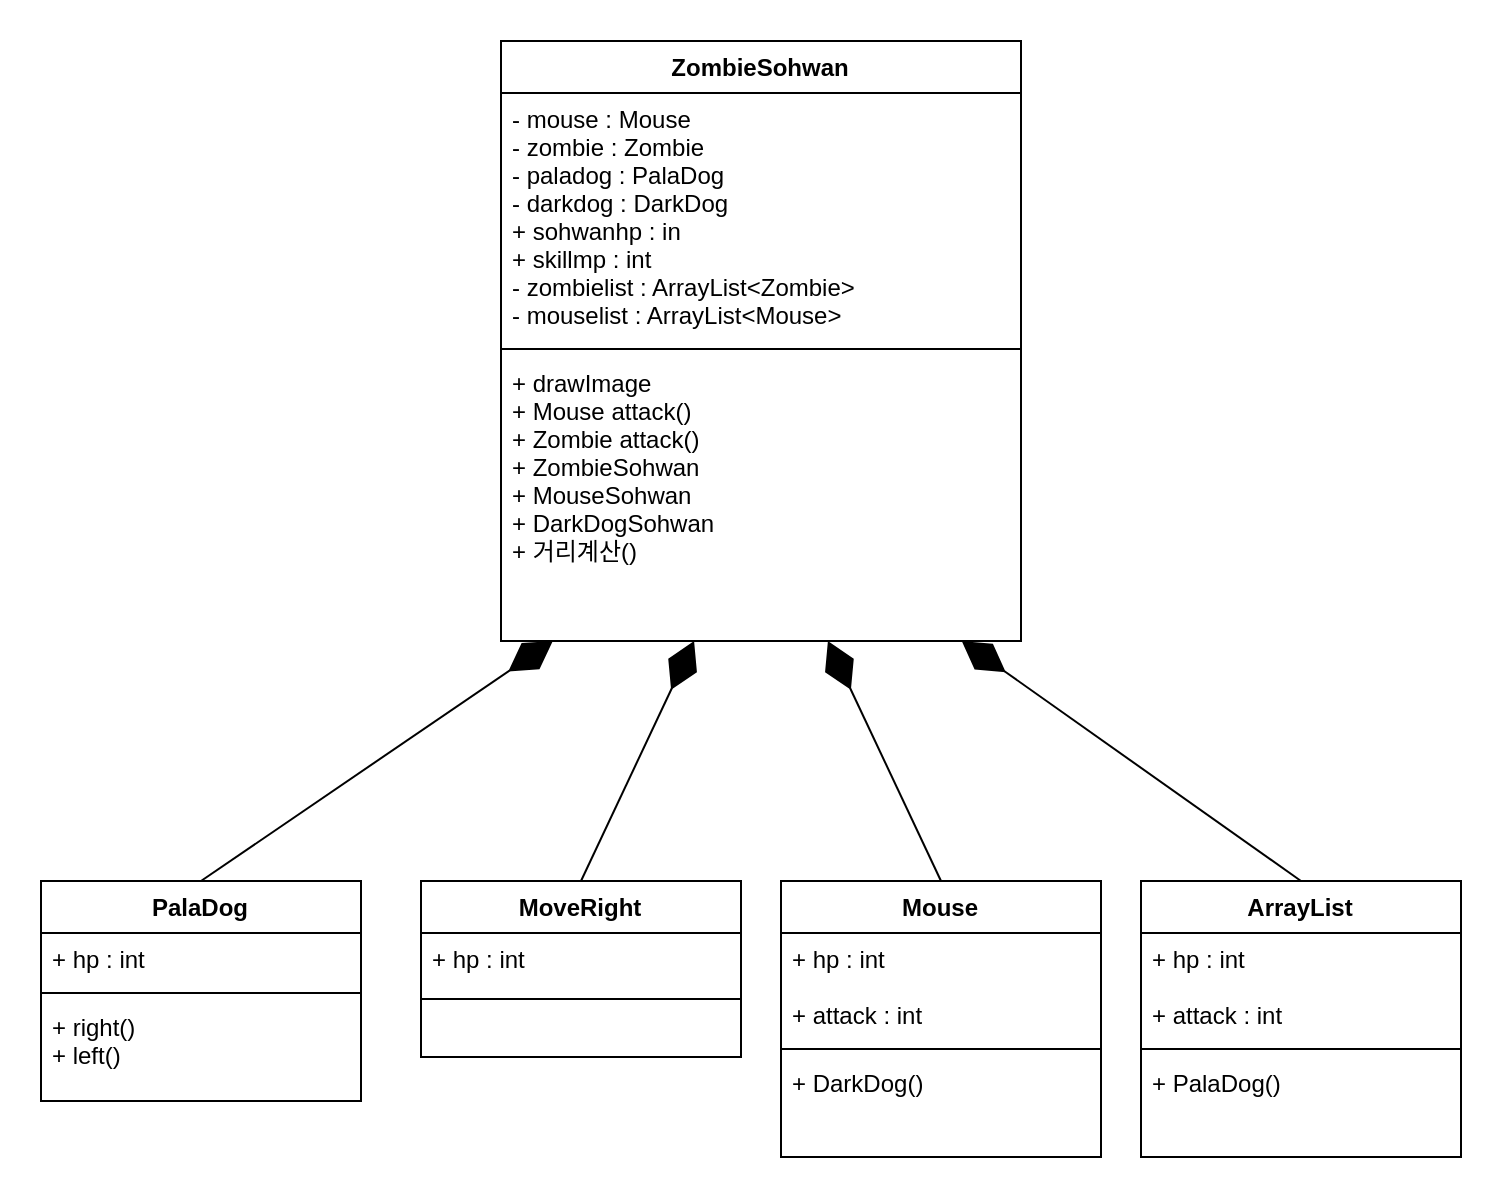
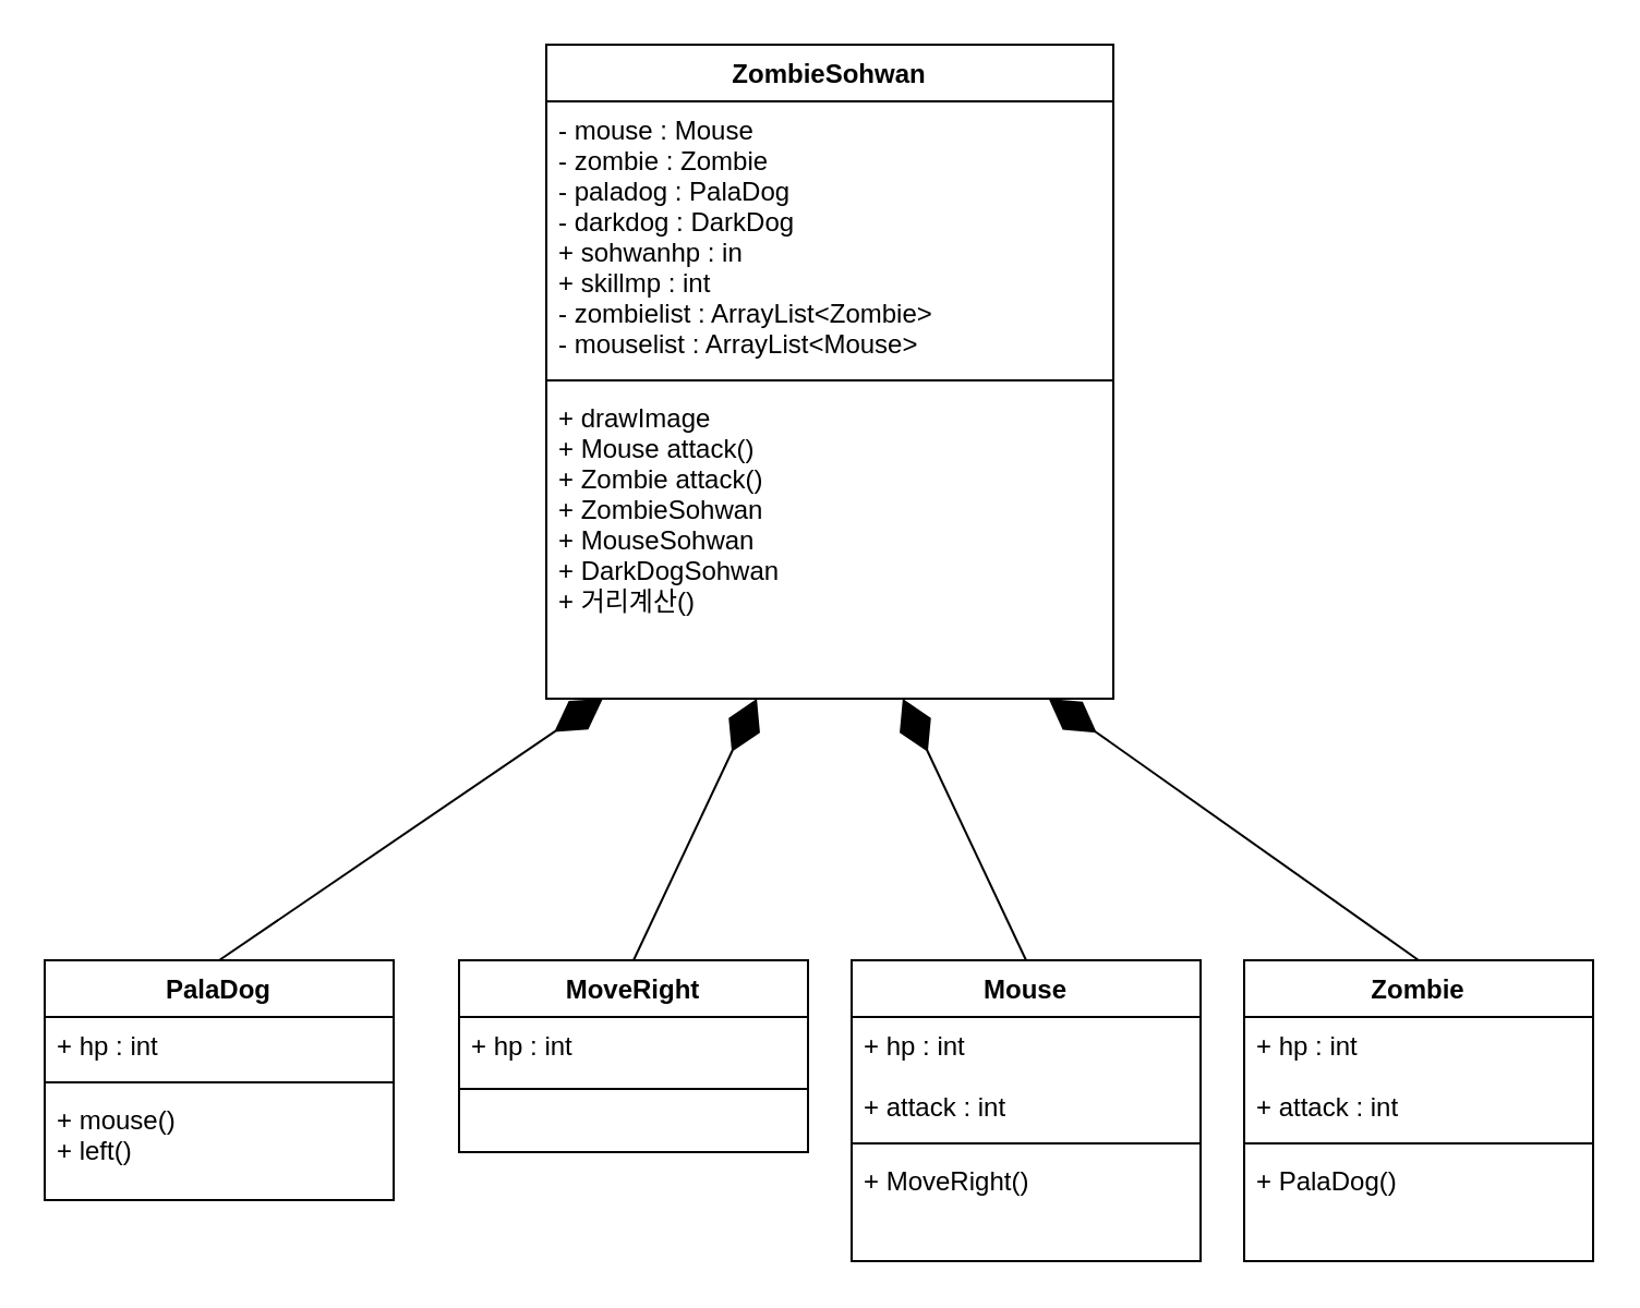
  <mxCell id="0" />
  <mxCell id="1" parent="0" />
  <mxCell id="2" value="ZombieSohwan" style="swimlane;fontStyle=1;align=center;verticalAlign=top;childLayout=stackLayout;horizontal=1;startSize=26;horizontalStack=0;resizeParent=1;resizeParentMax=0;resizeLast=0;collapsible=1;marginBottom=0;" vertex="1" parent="1"><mxGeometry x="250" y="20" width="260" height="300" as="geometry"><mxRectangle x="240" y="130" width="100" height="26" as="alternateBounds" /></mxGeometry></mxCell>
  <mxCell id="3" value="- mouse : Mouse &#10;- zombie : Zombie&#10;- paladog : PalaDog&#10;- darkdog : DarkDog&#10;+ sohwanhp : in&#10;+ skillmp : int&#10;- zombielist : ArrayList&lt;Zombie&gt;&#10;- mouselist : ArrayList&lt;Mouse&gt;&#10;" style="text;strokeColor=none;fillColor=none;align=left;verticalAlign=top;spacingLeft=4;spacingRight=4;overflow=hidden;rotatable=0;points=[[0,0.5],[1,0.5]];portConstraint=eastwest;" vertex="1" parent="2"><mxGeometry y="26" width="260" height="124" as="geometry" /></mxCell>
  <mxCell id="4" value="" style="line;strokeWidth=1;fillColor=none;align=left;verticalAlign=middle;spacingTop=-1;spacingLeft=3;spacingRight=3;rotatable=0;labelPosition=right;points=[];portConstraint=eastwest;" vertex="1" parent="2"><mxGeometry y="150" width="260" height="8" as="geometry" /></mxCell>
  <mxCell id="5" value="+ drawImage&#10;+ Mouse attack()&#10;+ Zombie attack()&#10;+ ZombieSohwan&#10;+ MouseSohwan&#10;+ DarkDogSohwan&#10;+ 거리계산()" style="text;strokeColor=none;fillColor=none;align=left;verticalAlign=top;spacingLeft=4;spacingRight=4;overflow=hidden;rotatable=0;points=[[0,0.5],[1,0.5]];portConstraint=eastwest;" vertex="1" parent="2"><mxGeometry y="158" width="260" height="142" as="geometry" /></mxCell>
  <mxCell id="6" value="PalaDog" style="swimlane;fontStyle=1;align=center;verticalAlign=top;childLayout=stackLayout;horizontal=1;startSize=26;horizontalStack=0;resizeParent=1;resizeParentMax=0;resizeLast=0;collapsible=1;marginBottom=0;" vertex="1" parent="1"><mxGeometry x="20" y="440" width="160" height="110" as="geometry" /></mxCell>
  <mxCell id="7" value="+ hp : int" style="text;strokeColor=none;fillColor=none;align=left;verticalAlign=top;spacingLeft=4;spacingRight=4;overflow=hidden;rotatable=0;points=[[0,0.5],[1,0.5]];portConstraint=eastwest;" vertex="1" parent="6"><mxGeometry y="26" width="160" height="26" as="geometry" /></mxCell>
  <mxCell id="8" value="" style="line;strokeWidth=1;fillColor=none;align=left;verticalAlign=middle;spacingTop=-1;spacingLeft=3;spacingRight=3;rotatable=0;labelPosition=right;points=[];portConstraint=eastwest;" vertex="1" parent="6"><mxGeometry y="52" width="160" height="8" as="geometry" /></mxCell>
- <mxCell id="9" value="+ right()&#10;+ left()" style="text;strokeColor=none;fillColor=none;align=left;verticalAlign=top;spacingLeft=4;spacingRight=4;overflow=hidden;rotatable=0;points=[[0,0.5],[1,0.5]];portConstraint=eastwest;" vertex="1" parent="6"><mxGeometry y="60" width="160" height="50" as="geometry" /></mxCell>
+ <mxCell id="9" value="+ mouse()&#10;+ left()" style="text;strokeColor=none;fillColor=none;align=left;verticalAlign=top;spacingLeft=4;spacingRight=4;overflow=hidden;rotatable=0;points=[[0,0.5],[1,0.5]];portConstraint=eastwest;" vertex="1" parent="6"><mxGeometry y="60" width="160" height="50" as="geometry" /></mxCell>
  <mxCell id="10" value="MoveRight" style="swimlane;fontStyle=1;align=center;verticalAlign=top;childLayout=stackLayout;horizontal=1;startSize=26;horizontalStack=0;resizeParent=1;resizeParentMax=0;resizeLast=0;collapsible=1;marginBottom=0;" vertex="1" parent="1"><mxGeometry x="210" y="440" width="160" height="88" as="geometry" /></mxCell>
  <mxCell id="11" value="+ hp : int" style="text;strokeColor=none;fillColor=none;align=left;verticalAlign=top;spacingLeft=4;spacingRight=4;overflow=hidden;rotatable=0;points=[[0,0.5],[1,0.5]];portConstraint=eastwest;" vertex="1" parent="10"><mxGeometry y="26" width="160" height="4" as="geometry" /></mxCell>
  <mxCell id="12" value="" style="line;strokeWidth=1;fillColor=none;align=left;verticalAlign=middle;spacingTop=-1;spacingLeft=3;spacingRight=3;rotatable=0;labelPosition=right;points=[];portConstraint=eastwest;" vertex="1" parent="10"><mxGeometry y="30" width="160" height="58" as="geometry" /></mxCell>
  <mxCell id="13" value="Mouse" style="swimlane;fontStyle=1;align=center;verticalAlign=top;childLayout=stackLayout;horizontal=1;startSize=26;horizontalStack=0;resizeParent=1;resizeParentMax=0;resizeLast=0;collapsible=1;marginBottom=0;" vertex="1" parent="1"><mxGeometry x="390" y="440" width="160" height="138" as="geometry" /></mxCell>
  <mxCell id="14" value="+ hp : int&#10;&#10;+ attack : int" style="text;strokeColor=none;fillColor=none;align=left;verticalAlign=top;spacingLeft=4;spacingRight=4;overflow=hidden;rotatable=0;points=[[0,0.5],[1,0.5]];portConstraint=eastwest;" vertex="1" parent="13"><mxGeometry y="26" width="160" height="54" as="geometry" /></mxCell>
  <mxCell id="15" value="" style="line;strokeWidth=1;fillColor=none;align=left;verticalAlign=middle;spacingTop=-1;spacingLeft=3;spacingRight=3;rotatable=0;labelPosition=right;points=[];portConstraint=eastwest;" vertex="1" parent="13"><mxGeometry y="80" width="160" height="8" as="geometry" /></mxCell>
- <mxCell id="16" value="+ DarkDog()" style="text;strokeColor=none;fillColor=none;align=left;verticalAlign=top;spacingLeft=4;spacingRight=4;overflow=hidden;rotatable=0;points=[[0,0.5],[1,0.5]];portConstraint=eastwest;" vertex="1" parent="13"><mxGeometry y="88" width="160" height="50" as="geometry" /></mxCell>
- <mxCell id="17" value="ArrayList" style="swimlane;fontStyle=1;align=center;verticalAlign=top;childLayout=stackLayout;horizontal=1;startSize=26;horizontalStack=0;resizeParent=1;resizeParentMax=0;resizeLast=0;collapsible=1;marginBottom=0;" vertex="1" parent="1"><mxGeometry x="570" y="440" width="160" height="138" as="geometry" /></mxCell>
+ <mxCell id="16" value="+ MoveRight()" style="text;strokeColor=none;fillColor=none;align=left;verticalAlign=top;spacingLeft=4;spacingRight=4;overflow=hidden;rotatable=0;points=[[0,0.5],[1,0.5]];portConstraint=eastwest;" vertex="1" parent="13"><mxGeometry y="88" width="160" height="50" as="geometry" /></mxCell>
+ <mxCell id="17" value="Zombie" style="swimlane;fontStyle=1;align=center;verticalAlign=top;childLayout=stackLayout;horizontal=1;startSize=26;horizontalStack=0;resizeParent=1;resizeParentMax=0;resizeLast=0;collapsible=1;marginBottom=0;" vertex="1" parent="1"><mxGeometry x="570" y="440" width="160" height="138" as="geometry" /></mxCell>
  <mxCell id="18" value="+ hp : int&#10;&#10;+ attack : int" style="text;strokeColor=none;fillColor=none;align=left;verticalAlign=top;spacingLeft=4;spacingRight=4;overflow=hidden;rotatable=0;points=[[0,0.5],[1,0.5]];portConstraint=eastwest;" vertex="1" parent="17"><mxGeometry y="26" width="160" height="54" as="geometry" /></mxCell>
  <mxCell id="19" value="" style="line;strokeWidth=1;fillColor=none;align=left;verticalAlign=middle;spacingTop=-1;spacingLeft=3;spacingRight=3;rotatable=0;labelPosition=right;points=[];portConstraint=eastwest;" vertex="1" parent="17"><mxGeometry y="80" width="160" height="8" as="geometry" /></mxCell>
  <mxCell id="20" value="+ PalaDog()" style="text;strokeColor=none;fillColor=none;align=left;verticalAlign=top;spacingLeft=4;spacingRight=4;overflow=hidden;rotatable=0;points=[[0,0.5],[1,0.5]];portConstraint=eastwest;" vertex="1" parent="17"><mxGeometry y="88" width="160" height="50" as="geometry" /></mxCell>
  <mxCell id="21" value="" style="endArrow=diamondThin;endFill=1;endSize=24;html=1;fontColor=#67AB9F;exitX=0.5;exitY=0;exitDx=0;exitDy=0;" edge="1" parent="1" source="6" target="5"><mxGeometry width="160" relative="1" as="geometry"><mxPoint x="180" y="270" as="sourcePoint" /><mxPoint x="340" y="270" as="targetPoint" /></mxGeometry></mxCell>
  <mxCell id="22" value="" style="endArrow=diamondThin;endFill=1;endSize=24;html=1;fontColor=#67AB9F;exitX=0.5;exitY=0;exitDx=0;exitDy=0;" edge="1" parent="1" source="10" target="5"><mxGeometry width="160" relative="1" as="geometry"><mxPoint x="190" y="440" as="sourcePoint" /><mxPoint x="343.12" y="350.71" as="targetPoint" /></mxGeometry></mxCell>
  <mxCell id="23" value="" style="endArrow=diamondThin;endFill=1;endSize=24;html=1;fontColor=#67AB9F;exitX=0.5;exitY=0;exitDx=0;exitDy=0;" edge="1" parent="1" source="13" target="5"><mxGeometry width="160" relative="1" as="geometry"><mxPoint x="356.88" y="449.29" as="sourcePoint" /><mxPoint x="510" y="360" as="targetPoint" /></mxGeometry></mxCell>
  <mxCell id="24" value="" style="endArrow=diamondThin;endFill=1;endSize=24;html=1;fontColor=#67AB9F;exitX=0.5;exitY=0;exitDx=0;exitDy=0;" edge="1" parent="1" source="17" target="5"><mxGeometry width="160" relative="1" as="geometry"><mxPoint x="560" y="437.29" as="sourcePoint" /><mxPoint x="511" y="350" as="targetPoint" /></mxGeometry></mxCell>
